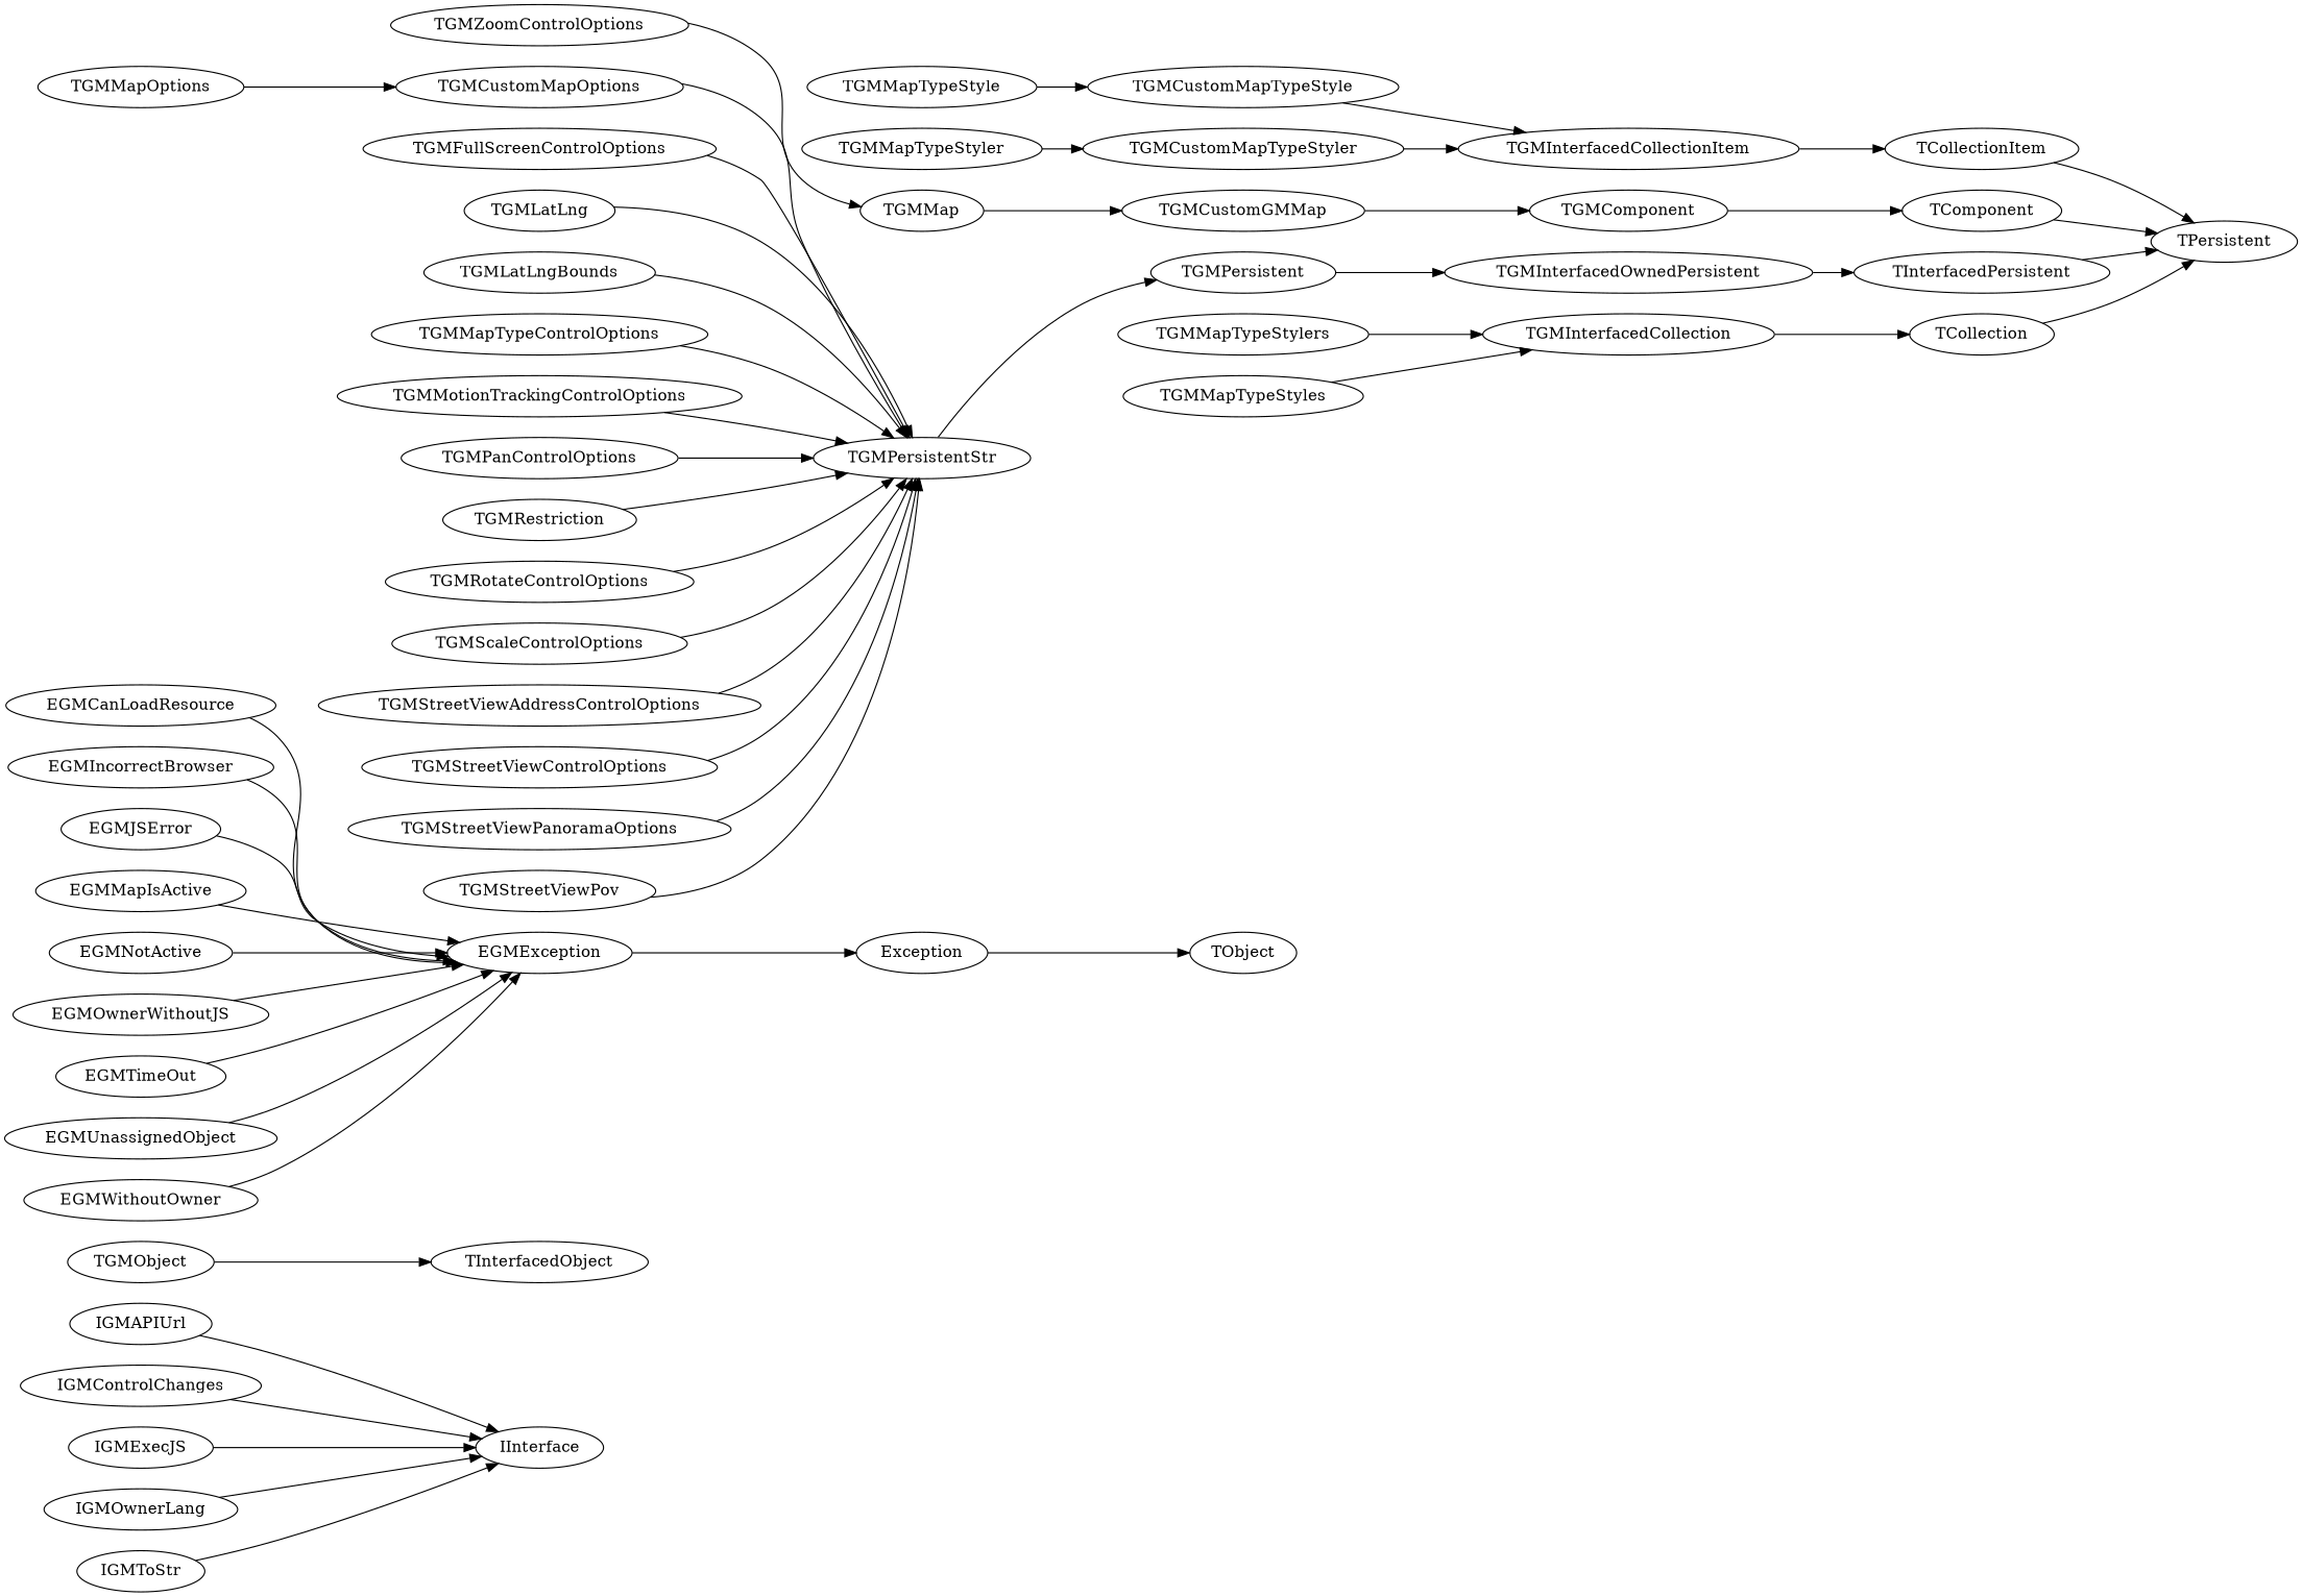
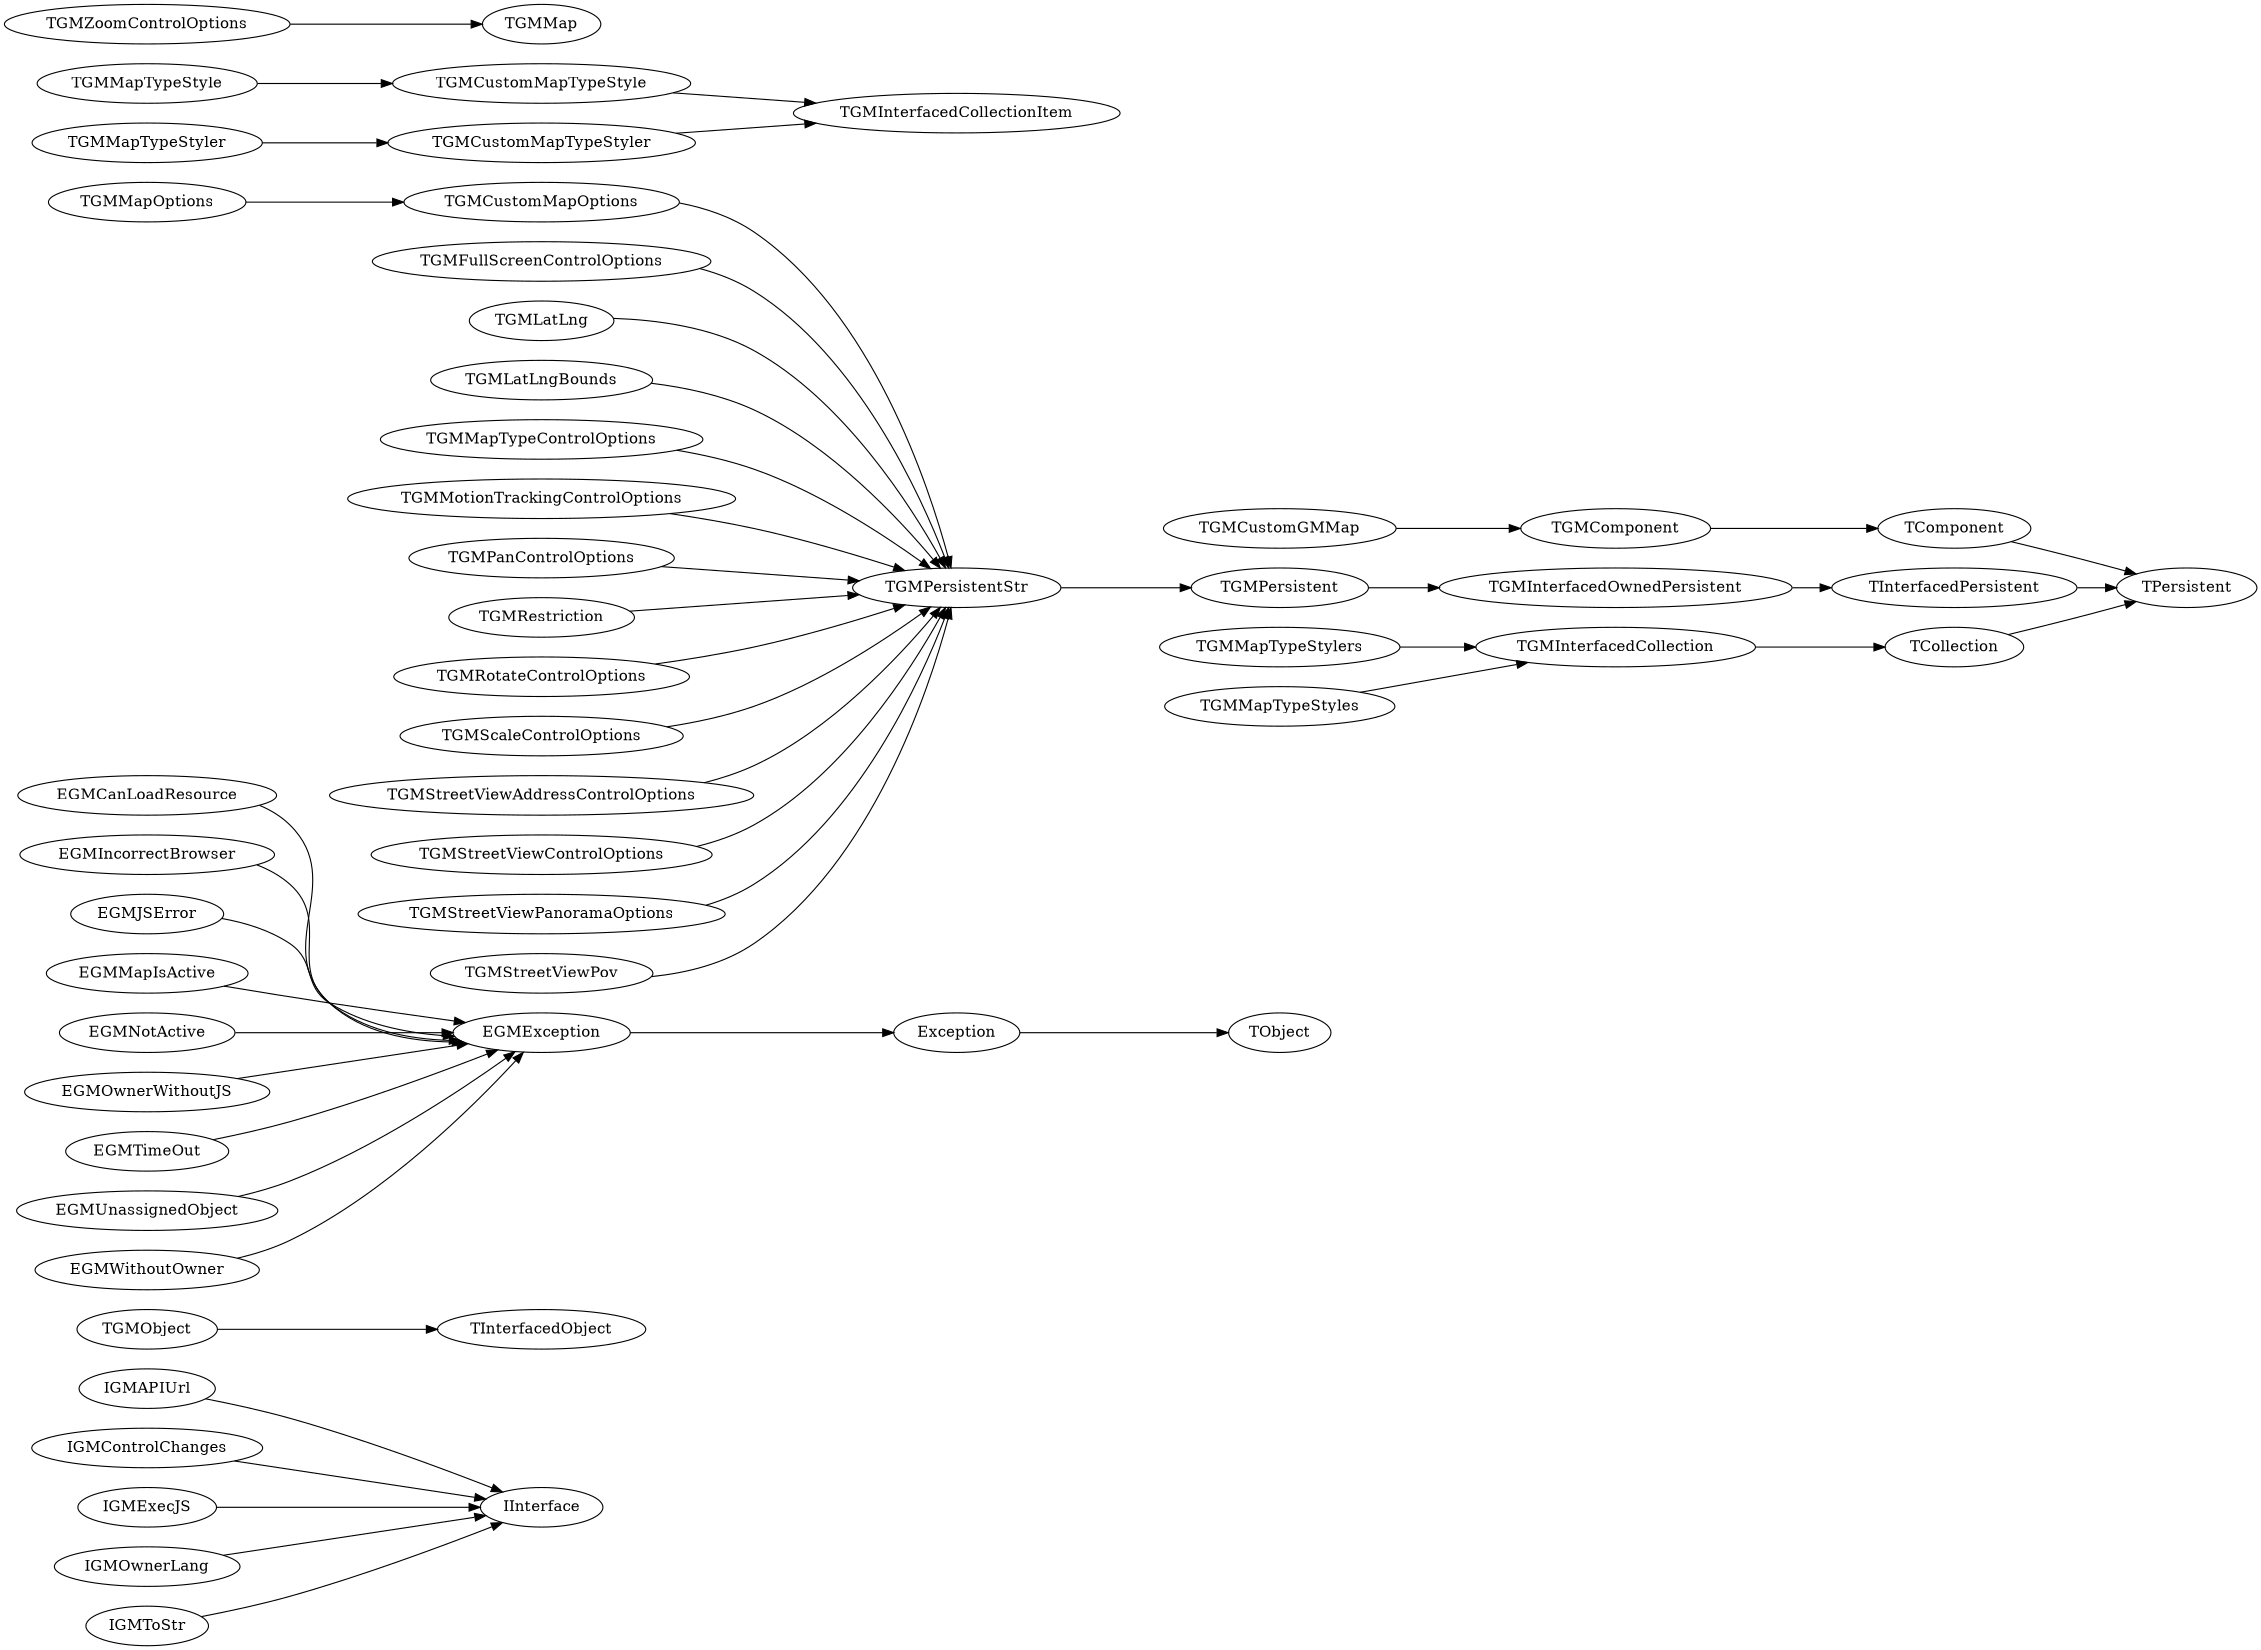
  digraph {
    rankdir=LR
    IGMAPIUrl
    IInterface
    IGMControlChanges
    IGMExecJS
    IGMOwnerLang
    IGMToStr
    TGMObject
    TInterfacedObject
    Exception
    TObject
    EGMException
    EGMCanLoadResource
    EGMIncorrectBrowser
    EGMJSError
    EGMMapIsActive
    EGMNotActive
    EGMOwnerWithoutJS
    EGMTimeOut
    EGMUnassignedObject
    EGMWithoutOwner
    TCollection
    TPersistent
    TGMInterfacedCollection
    TGMMapTypeStylers
    TGMMapTypeStyles
-   TCollectionItem
    TGMInterfacedCollectionItem
    TGMCustomMapTypeStyle
    TGMMapTypeStyle
    TGMCustomMapTypeStyler
    TGMMapTypeStyler
    TComponent
    TGMComponent
    TGMCustomGMMap
    TGMMap
    TInterfacedPersistent
    TGMInterfacedOwnedPersistent
    TGMPersistent
    TGMPersistentStr
    TGMCustomMapOptions
    TGMMapOptions
    TGMFullScreenControlOptions
    TGMLatLng
    TGMLatLngBounds
    TGMMapTypeControlOptions
    TGMMotionTrackingControlOptions
    TGMPanControlOptions
    TGMRestriction
    TGMRotateControlOptions
    TGMScaleControlOptions
    TGMStreetViewAddressControlOptions
    TGMStreetViewControlOptions
    TGMStreetViewPanoramaOptions
    TGMStreetViewPov
    TGMZoomControlOptions
    IGMAPIUrl -> IInterface
    IGMControlChanges -> IInterface
    IGMExecJS -> IInterface
    IGMOwnerLang -> IInterface
    IGMToStr -> IInterface
    TGMObject -> TInterfacedObject
    Exception -> TObject
    EGMException -> Exception
    EGMCanLoadResource -> EGMException
    EGMIncorrectBrowser -> EGMException
    EGMJSError -> EGMException
    EGMMapIsActive -> EGMException
    EGMNotActive -> EGMException
    EGMOwnerWithoutJS -> EGMException
    EGMTimeOut -> EGMException
    EGMUnassignedObject -> EGMException
    EGMWithoutOwner -> EGMException
    TCollection -> TPersistent
    TGMInterfacedCollection -> TCollection
    TGMMapTypeStylers -> TGMInterfacedCollection
    TGMMapTypeStyles -> TGMInterfacedCollection
-   TCollectionItem -> TPersistent
-   TGMInterfacedCollectionItem -> TCollectionItem
    TGMCustomMapTypeStyle -> TGMInterfacedCollectionItem
    TGMMapTypeStyle -> TGMCustomMapTypeStyle
    TGMCustomMapTypeStyler -> TGMInterfacedCollectionItem
    TGMMapTypeStyler -> TGMCustomMapTypeStyler
    TComponent -> TPersistent
    TGMComponent -> TComponent
    TGMCustomGMMap -> TGMComponent
-   TGMMap -> TGMCustomGMMap
    TInterfacedPersistent -> TPersistent
    TGMInterfacedOwnedPersistent -> TInterfacedPersistent
    TGMPersistent -> TGMInterfacedOwnedPersistent
    TGMPersistentStr -> TGMPersistent
    TGMCustomMapOptions -> TGMPersistentStr
    TGMMapOptions -> TGMCustomMapOptions
    TGMFullScreenControlOptions -> TGMPersistentStr
    TGMLatLng -> TGMPersistentStr
    TGMLatLngBounds -> TGMPersistentStr
    TGMMapTypeControlOptions -> TGMPersistentStr
    TGMMotionTrackingControlOptions -> TGMPersistentStr
    TGMPanControlOptions -> TGMPersistentStr
    TGMRestriction -> TGMPersistentStr
    TGMRotateControlOptions -> TGMPersistentStr
    TGMScaleControlOptions -> TGMPersistentStr
    TGMStreetViewAddressControlOptions -> TGMPersistentStr
    TGMStreetViewControlOptions -> TGMPersistentStr
    TGMStreetViewPanoramaOptions -> TGMPersistentStr
    TGMStreetViewPov -> TGMPersistentStr
    TGMZoomControlOptions -> TGMMap
  }
